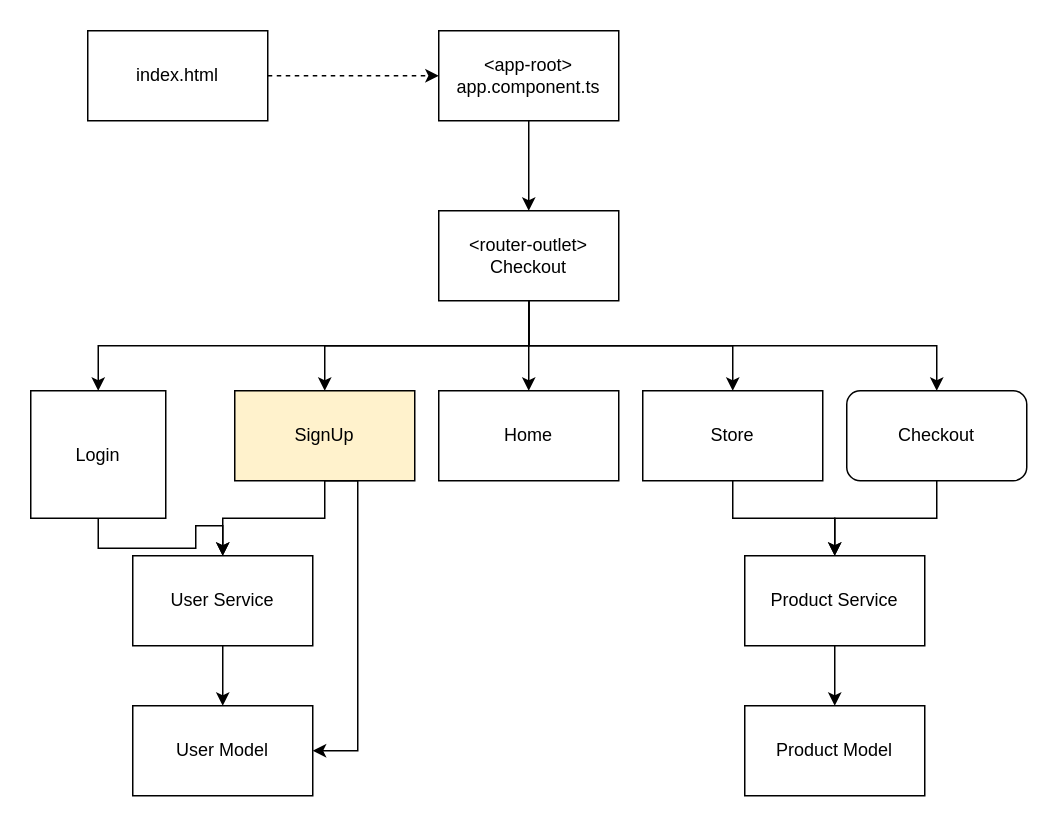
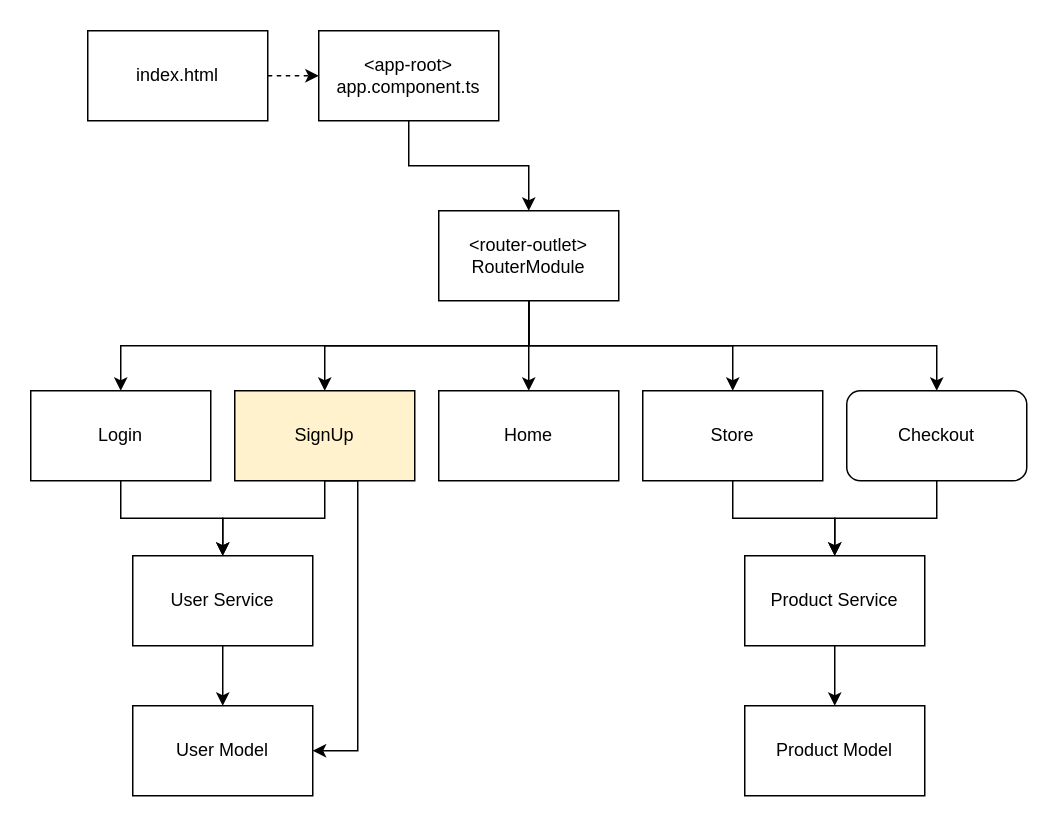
  <mxCell id="0" />
  <mxCell id="1" parent="0" />
  <mxCell id="2" style="edgeStyle=orthogonalEdgeStyle;rounded=0;orthogonalLoop=1;jettySize=auto;html=1;exitX=1;exitY=0.5;exitDx=0;exitDy=0;entryX=0;entryY=0.5;entryDx=0;entryDy=0;dashed=1;" parent="1" source="3" target="5" edge="1"><mxGeometry relative="1" as="geometry" /></mxCell>
  <mxCell id="3" value="index.html" style="rounded=0;whiteSpace=wrap;html=1;" parent="1" vertex="1"><mxGeometry x="58" y="20" width="120" height="60" as="geometry" /></mxCell>
  <mxCell id="4" style="edgeStyle=orthogonalEdgeStyle;rounded=0;orthogonalLoop=1;jettySize=auto;html=1;exitX=0.5;exitY=1;exitDx=0;exitDy=0;entryX=0.5;entryY=0;entryDx=0;entryDy=0;" parent="1" source="5" target="11" edge="1"><mxGeometry relative="1" as="geometry" /></mxCell>
- <mxCell id="5" value="&amp;lt;app-root&amp;gt;&lt;div&gt;app.component.ts&lt;/div&gt;" style="rounded=0;whiteSpace=wrap;html=1;" parent="1" vertex="1"><mxGeometry x="292" y="20" width="120" height="60" as="geometry" /></mxCell>
+ <mxCell id="5" value="&amp;lt;app-root&amp;gt;&lt;div&gt;app.component.ts&lt;/div&gt;" style="rounded=0;whiteSpace=wrap;html=1;" parent="1" vertex="1"><mxGeometry x="212" y="20" width="120" height="60" as="geometry" /></mxCell>
  <mxCell id="6" style="edgeStyle=orthogonalEdgeStyle;rounded=0;orthogonalLoop=1;jettySize=auto;html=1;exitX=0.5;exitY=1;exitDx=0;exitDy=0;entryX=0.5;entryY=0;entryDx=0;entryDy=0;" parent="1" source="11" target="17" edge="1"><mxGeometry relative="1" as="geometry" /></mxCell>
  <mxCell id="7" style="edgeStyle=orthogonalEdgeStyle;rounded=0;orthogonalLoop=1;jettySize=auto;html=1;exitX=0.5;exitY=1;exitDx=0;exitDy=0;entryX=0.5;entryY=0;entryDx=0;entryDy=0;" parent="1" source="11" target="16" edge="1"><mxGeometry relative="1" as="geometry" /></mxCell>
  <mxCell id="8" style="edgeStyle=orthogonalEdgeStyle;rounded=0;orthogonalLoop=1;jettySize=auto;html=1;exitX=0.5;exitY=1;exitDx=0;exitDy=0;" parent="1" source="11" target="13" edge="1"><mxGeometry relative="1" as="geometry" /></mxCell>
  <mxCell id="9" style="edgeStyle=orthogonalEdgeStyle;rounded=0;orthogonalLoop=1;jettySize=auto;html=1;exitX=0.5;exitY=1;exitDx=0;exitDy=0;" parent="1" source="11" target="19" edge="1"><mxGeometry relative="1" as="geometry" /></mxCell>
  <mxCell id="10" style="edgeStyle=orthogonalEdgeStyle;rounded=0;orthogonalLoop=1;jettySize=auto;html=1;exitX=0.5;exitY=1;exitDx=0;exitDy=0;" parent="1" source="11" target="21" edge="1"><mxGeometry relative="1" as="geometry" /></mxCell>
- <mxCell id="11" value="&amp;lt;router-outlet&amp;gt;&lt;div&gt;Checkout&lt;/div&gt;" style="rounded=0;whiteSpace=wrap;html=1;" parent="1" vertex="1"><mxGeometry x="292" y="140" width="120" height="60" as="geometry" /></mxCell>
+ <mxCell id="11" value="&amp;lt;router-outlet&amp;gt;&lt;div&gt;RouterModule&lt;/div&gt;" style="rounded=0;whiteSpace=wrap;html=1;" parent="1" vertex="1"><mxGeometry x="292" y="140" width="120" height="60" as="geometry" /></mxCell>
  <mxCell id="12" style="edgeStyle=orthogonalEdgeStyle;rounded=0;orthogonalLoop=1;jettySize=auto;html=1;exitX=0.5;exitY=1;exitDx=0;exitDy=0;entryX=0.5;entryY=0;entryDx=0;entryDy=0;" parent="1" source="13" target="23" edge="1"><mxGeometry relative="1" as="geometry" /></mxCell>
- <mxCell id="13" value="Login" style="rounded=0;whiteSpace=wrap;html=1;" parent="1" vertex="1"><mxGeometry x="20" y="260" width="90" height="85" as="geometry" /></mxCell>
+ <mxCell id="13" value="Login" style="rounded=0;whiteSpace=wrap;html=1;" parent="1" vertex="1"><mxGeometry x="20" y="260" width="120" height="60" as="geometry" /></mxCell>
  <mxCell id="14" style="edgeStyle=orthogonalEdgeStyle;rounded=0;orthogonalLoop=1;jettySize=auto;html=1;exitX=0.5;exitY=1;exitDx=0;exitDy=0;entryX=0.5;entryY=0;entryDx=0;entryDy=0;" parent="1" source="16" target="23" edge="1"><mxGeometry relative="1" as="geometry" /></mxCell>
  <mxCell id="15" style="edgeStyle=orthogonalEdgeStyle;rounded=0;orthogonalLoop=1;jettySize=auto;html=1;exitX=0.5;exitY=1;exitDx=0;exitDy=0;entryX=1;entryY=0.5;entryDx=0;entryDy=0;" parent="1" source="16" target="24" edge="1"><mxGeometry relative="1" as="geometry"><Array as="points"><mxPoint x="238" y="320" /><mxPoint x="238" y="500" /></Array></mxGeometry></mxCell>
  <mxCell id="16" value="SignUp" style="rounded=0;whiteSpace=wrap;html=1;fillColor=#fff2cc;" parent="1" vertex="1"><mxGeometry x="156" y="260" width="120" height="60" as="geometry" /></mxCell>
  <mxCell id="17" value="Home" style="rounded=0;whiteSpace=wrap;html=1;" parent="1" vertex="1"><mxGeometry x="292" y="260" width="120" height="60" as="geometry" /></mxCell>
  <mxCell id="18" style="edgeStyle=orthogonalEdgeStyle;rounded=0;orthogonalLoop=1;jettySize=auto;html=1;exitX=0.5;exitY=1;exitDx=0;exitDy=0;entryX=0.5;entryY=0;entryDx=0;entryDy=0;" parent="1" source="19" target="26" edge="1"><mxGeometry relative="1" as="geometry" /></mxCell>
  <mxCell id="19" value="Store" style="rounded=0;whiteSpace=wrap;html=1;" parent="1" vertex="1"><mxGeometry x="428" y="260" width="120" height="60" as="geometry" /></mxCell>
  <mxCell id="20" style="edgeStyle=orthogonalEdgeStyle;rounded=0;orthogonalLoop=1;jettySize=auto;html=1;exitX=0.5;exitY=1;exitDx=0;exitDy=0;entryX=0.5;entryY=0;entryDx=0;entryDy=0;" parent="1" source="21" target="26" edge="1"><mxGeometry relative="1" as="geometry" /></mxCell>
  <mxCell id="21" value="Checkout" style="whiteSpace=wrap;html=1;rounded=1;" parent="1" vertex="1"><mxGeometry x="564" y="260" width="120" height="60" as="geometry" /></mxCell>
  <mxCell id="22" style="edgeStyle=orthogonalEdgeStyle;rounded=0;orthogonalLoop=1;jettySize=auto;html=1;exitX=0.5;exitY=1;exitDx=0;exitDy=0;entryX=0.5;entryY=0;entryDx=0;entryDy=0;" parent="1" source="23" target="24" edge="1"><mxGeometry relative="1" as="geometry" /></mxCell>
  <mxCell id="23" value="User Service" style="rounded=0;whiteSpace=wrap;html=1;" parent="1" vertex="1"><mxGeometry x="88" y="370" width="120" height="60" as="geometry" /></mxCell>
  <mxCell id="24" value="User Model" style="rounded=0;whiteSpace=wrap;html=1;" parent="1" vertex="1"><mxGeometry x="88" y="470" width="120" height="60" as="geometry" /></mxCell>
  <mxCell id="25" value="" style="edgeStyle=orthogonalEdgeStyle;rounded=0;orthogonalLoop=1;jettySize=auto;html=1;" parent="1" source="26" target="27" edge="1"><mxGeometry relative="1" as="geometry" /></mxCell>
  <mxCell id="26" value="Product Service" style="rounded=0;whiteSpace=wrap;html=1;" parent="1" vertex="1"><mxGeometry x="496" y="370" width="120" height="60" as="geometry" /></mxCell>
  <mxCell id="27" value="Product Model" style="whiteSpace=wrap;html=1;rounded=0;" parent="1" vertex="1"><mxGeometry x="496" y="470" width="120" height="60" as="geometry" /></mxCell>
